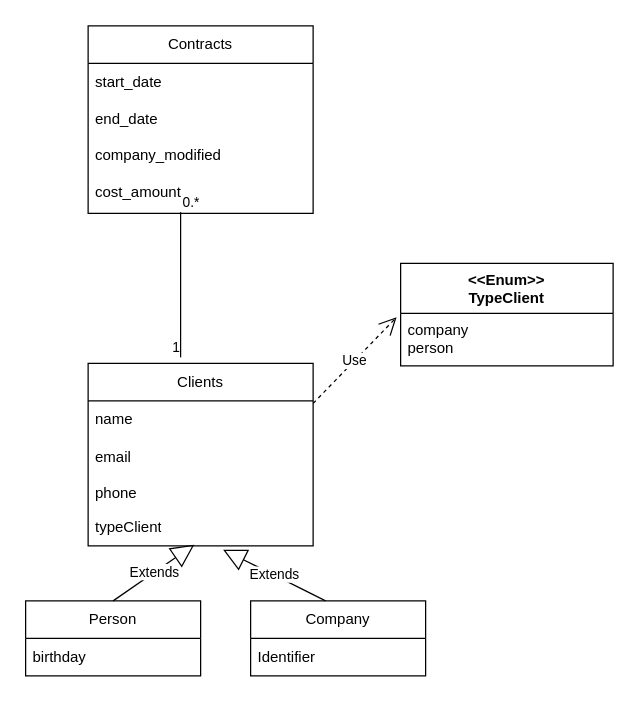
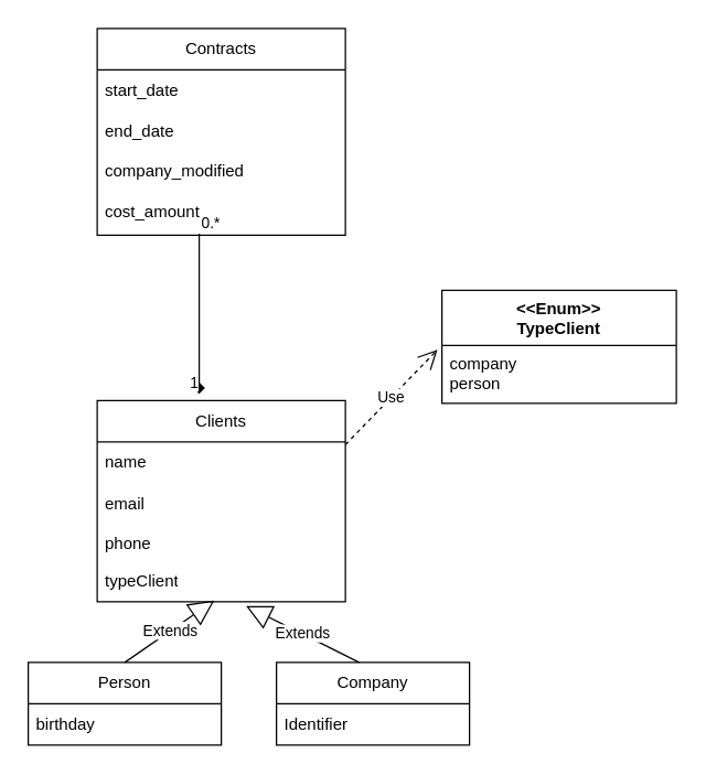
  <mxCell id="0" />
  <mxCell id="1" parent="0" />
  <mxCell id="2" value="Clients" style="swimlane;fontStyle=0;childLayout=stackLayout;horizontal=1;startSize=30;horizontalStack=0;resizeParent=1;resizeParentMax=0;resizeLast=0;collapsible=1;marginBottom=0;whiteSpace=wrap;html=1;" vertex="1" parent="1"><mxGeometry x="70" y="290" width="180" height="146" as="geometry" /></mxCell>
  <mxCell id="3" value="name" style="text;strokeColor=none;fillColor=none;align=left;verticalAlign=middle;spacingLeft=4;spacingRight=4;overflow=hidden;points=[[0,0.5],[1,0.5]];portConstraint=eastwest;rotatable=0;whiteSpace=wrap;html=1;" vertex="1" parent="2"><mxGeometry y="30" width="180" height="30" as="geometry" /></mxCell>
  <mxCell id="4" value="email" style="text;strokeColor=none;fillColor=none;align=left;verticalAlign=middle;spacingLeft=4;spacingRight=4;overflow=hidden;points=[[0,0.5],[1,0.5]];portConstraint=eastwest;rotatable=0;whiteSpace=wrap;html=1;" vertex="1" parent="2"><mxGeometry y="60" width="180" height="30" as="geometry" /></mxCell>
  <mxCell id="5" value="phone" style="text;strokeColor=none;fillColor=none;align=left;verticalAlign=top;spacingLeft=4;spacingRight=4;overflow=hidden;rotatable=0;points=[[0,0.5],[1,0.5]];portConstraint=eastwest;whiteSpace=wrap;html=1;" vertex="1" parent="2"><mxGeometry y="90" width="180" height="26" as="geometry" /></mxCell>
  <mxCell id="6" value="typeClient" style="text;strokeColor=none;fillColor=none;align=left;verticalAlign=middle;spacingLeft=4;spacingRight=4;overflow=hidden;points=[[0,0.5],[1,0.5]];portConstraint=eastwest;rotatable=0;whiteSpace=wrap;html=1;" vertex="1" parent="2"><mxGeometry y="116" width="180" height="30" as="geometry" /></mxCell>
  <mxCell id="7" value="Person" style="swimlane;fontStyle=0;childLayout=stackLayout;horizontal=1;startSize=30;horizontalStack=0;resizeParent=1;resizeParentMax=0;resizeLast=0;collapsible=1;marginBottom=0;whiteSpace=wrap;html=1;" vertex="1" parent="1"><mxGeometry x="20" y="480" width="140" height="60" as="geometry" /></mxCell>
  <mxCell id="8" value="birthday" style="text;strokeColor=none;fillColor=none;align=left;verticalAlign=middle;spacingLeft=4;spacingRight=4;overflow=hidden;points=[[0,0.5],[1,0.5]];portConstraint=eastwest;rotatable=0;whiteSpace=wrap;html=1;" vertex="1" parent="7"><mxGeometry y="30" width="140" height="30" as="geometry" /></mxCell>
  <mxCell id="9" value="Company" style="swimlane;fontStyle=0;childLayout=stackLayout;horizontal=1;startSize=30;horizontalStack=0;resizeParent=1;resizeParentMax=0;resizeLast=0;collapsible=1;marginBottom=0;whiteSpace=wrap;html=1;" vertex="1" parent="1"><mxGeometry x="200" y="480" width="140" height="60" as="geometry" /></mxCell>
  <mxCell id="10" value="Identifier" style="text;strokeColor=none;fillColor=none;align=left;verticalAlign=middle;spacingLeft=4;spacingRight=4;overflow=hidden;points=[[0,0.5],[1,0.5]];portConstraint=eastwest;rotatable=0;whiteSpace=wrap;html=1;" vertex="1" parent="9"><mxGeometry y="30" width="140" height="30" as="geometry" /></mxCell>
  <mxCell id="11" value="Extends" style="endArrow=block;endSize=16;endFill=0;html=1;rounded=0;entryX=0.472;entryY=0.967;entryDx=0;entryDy=0;entryPerimeter=0;exitX=0.5;exitY=0;exitDx=0;exitDy=0;" edge="1" parent="1" source="7" target="6"><mxGeometry width="160" relative="1" as="geometry"><mxPoint x="40" y="450" as="sourcePoint" /><mxPoint x="200" y="450" as="targetPoint" /></mxGeometry></mxCell>
  <mxCell id="12" value="Extends" style="endArrow=block;endSize=16;endFill=0;html=1;rounded=0;entryX=0.6;entryY=1.1;entryDx=0;entryDy=0;entryPerimeter=0;exitX=0.5;exitY=0;exitDx=0;exitDy=0;" edge="1" parent="1" target="6"><mxGeometry width="160" relative="1" as="geometry"><mxPoint x="260" y="480" as="sourcePoint" /><mxPoint x="325" y="409" as="targetPoint" /></mxGeometry></mxCell>
  <mxCell id="13" value="Contracts" style="swimlane;fontStyle=0;childLayout=stackLayout;horizontal=1;startSize=30;horizontalStack=0;resizeParent=1;resizeParentMax=0;resizeLast=0;collapsible=1;marginBottom=0;whiteSpace=wrap;html=1;" vertex="1" parent="1"><mxGeometry x="70" y="20" width="180" height="150" as="geometry" /></mxCell>
  <mxCell id="14" value="start_date" style="text;strokeColor=none;fillColor=none;align=left;verticalAlign=middle;spacingLeft=4;spacingRight=4;overflow=hidden;points=[[0,0.5],[1,0.5]];portConstraint=eastwest;rotatable=0;whiteSpace=wrap;html=1;" vertex="1" parent="13"><mxGeometry y="30" width="180" height="30" as="geometry" /></mxCell>
  <mxCell id="15" value="end_date" style="text;strokeColor=none;fillColor=none;align=left;verticalAlign=middle;spacingLeft=4;spacingRight=4;overflow=hidden;points=[[0,0.5],[1,0.5]];portConstraint=eastwest;rotatable=0;whiteSpace=wrap;html=1;" vertex="1" parent="13"><mxGeometry y="60" width="180" height="30" as="geometry" /></mxCell>
  <mxCell id="16" value="company_modified" style="text;strokeColor=none;fillColor=none;align=left;verticalAlign=top;spacingLeft=4;spacingRight=4;overflow=hidden;rotatable=0;points=[[0,0.5],[1,0.5]];portConstraint=eastwest;whiteSpace=wrap;html=1;" vertex="1" parent="13"><mxGeometry y="90" width="180" height="26" as="geometry" /></mxCell>
  <mxCell id="17" value="cost_amount" style="text;strokeColor=none;fillColor=none;align=left;verticalAlign=middle;spacingLeft=4;spacingRight=4;overflow=hidden;points=[[0,0.5],[1,0.5]];portConstraint=eastwest;rotatable=0;whiteSpace=wrap;html=1;" vertex="1" parent="13"><mxGeometry y="116" width="180" height="34" as="geometry" /></mxCell>
- <mxCell id="18" value="" style="endArrow=none;html=1;edgeStyle=orthogonalEdgeStyle;rounded=0;exitX=0.411;exitY=0.971;exitDx=0;exitDy=0;exitPerimeter=0;entryX=0.411;entryY=-0.033;entryDx=0;entryDy=0;entryPerimeter=0;" edge="1" parent="1" source="17" target="2"><mxGeometry relative="1" as="geometry"><mxPoint x="90" y="240" as="sourcePoint" /><mxPoint x="250" y="240" as="targetPoint" /></mxGeometry></mxCell>
+ <mxCell id="18" value="" style="endArrow=diamond;html=1;edgeStyle=orthogonalEdgeStyle;rounded=0;exitX=0.411;exitY=0.971;exitDx=0;exitDy=0;exitPerimeter=0;entryX=0.411;entryY=-0.033;entryDx=0;entryDy=0;entryPerimeter=0;" edge="1" parent="1" source="17" target="2"><mxGeometry relative="1" as="geometry"><mxPoint x="90" y="240" as="sourcePoint" /><mxPoint x="250" y="240" as="targetPoint" /></mxGeometry></mxCell>
  <mxCell id="19" value="0.*" style="edgeLabel;resizable=0;html=1;align=left;verticalAlign=bottom;" connectable="0" vertex="1" parent="18"><mxGeometry x="-1" relative="1" as="geometry" /></mxCell>
  <mxCell id="20" value="1" style="edgeLabel;resizable=0;html=1;align=right;verticalAlign=bottom;" connectable="0" vertex="1" parent="18"><mxGeometry x="1" relative="1" as="geometry" /></mxCell>
  <mxCell id="21" value="&lt;div&gt;&amp;lt;&amp;lt;Enum&amp;gt;&amp;gt;&lt;/div&gt;TypeClient" style="swimlane;fontStyle=1;align=center;verticalAlign=top;childLayout=stackLayout;horizontal=1;startSize=40;horizontalStack=0;resizeParent=1;resizeParentMax=0;resizeLast=0;collapsible=1;marginBottom=0;whiteSpace=wrap;html=1;" vertex="1" parent="1"><mxGeometry x="320" y="210" width="170" height="82" as="geometry" /></mxCell>
  <mxCell id="22" value="company&lt;div&gt;person&lt;/div&gt;" style="text;strokeColor=none;fillColor=none;align=left;verticalAlign=top;spacingLeft=4;spacingRight=4;overflow=hidden;rotatable=0;points=[[0,0.5],[1,0.5]];portConstraint=eastwest;whiteSpace=wrap;html=1;" vertex="1" parent="21"><mxGeometry y="40" width="170" height="42" as="geometry" /></mxCell>
  <mxCell id="23" value="Use" style="endArrow=open;endSize=12;dashed=1;html=1;rounded=0;exitX=1;exitY=0.067;exitDx=0;exitDy=0;exitPerimeter=0;entryX=-0.019;entryY=0.074;entryDx=0;entryDy=0;entryPerimeter=0;" edge="1" parent="1" source="3" target="22"><mxGeometry width="160" relative="1" as="geometry"><mxPoint x="200" y="260" as="sourcePoint" /><mxPoint x="360" y="260" as="targetPoint" /></mxGeometry></mxCell>
